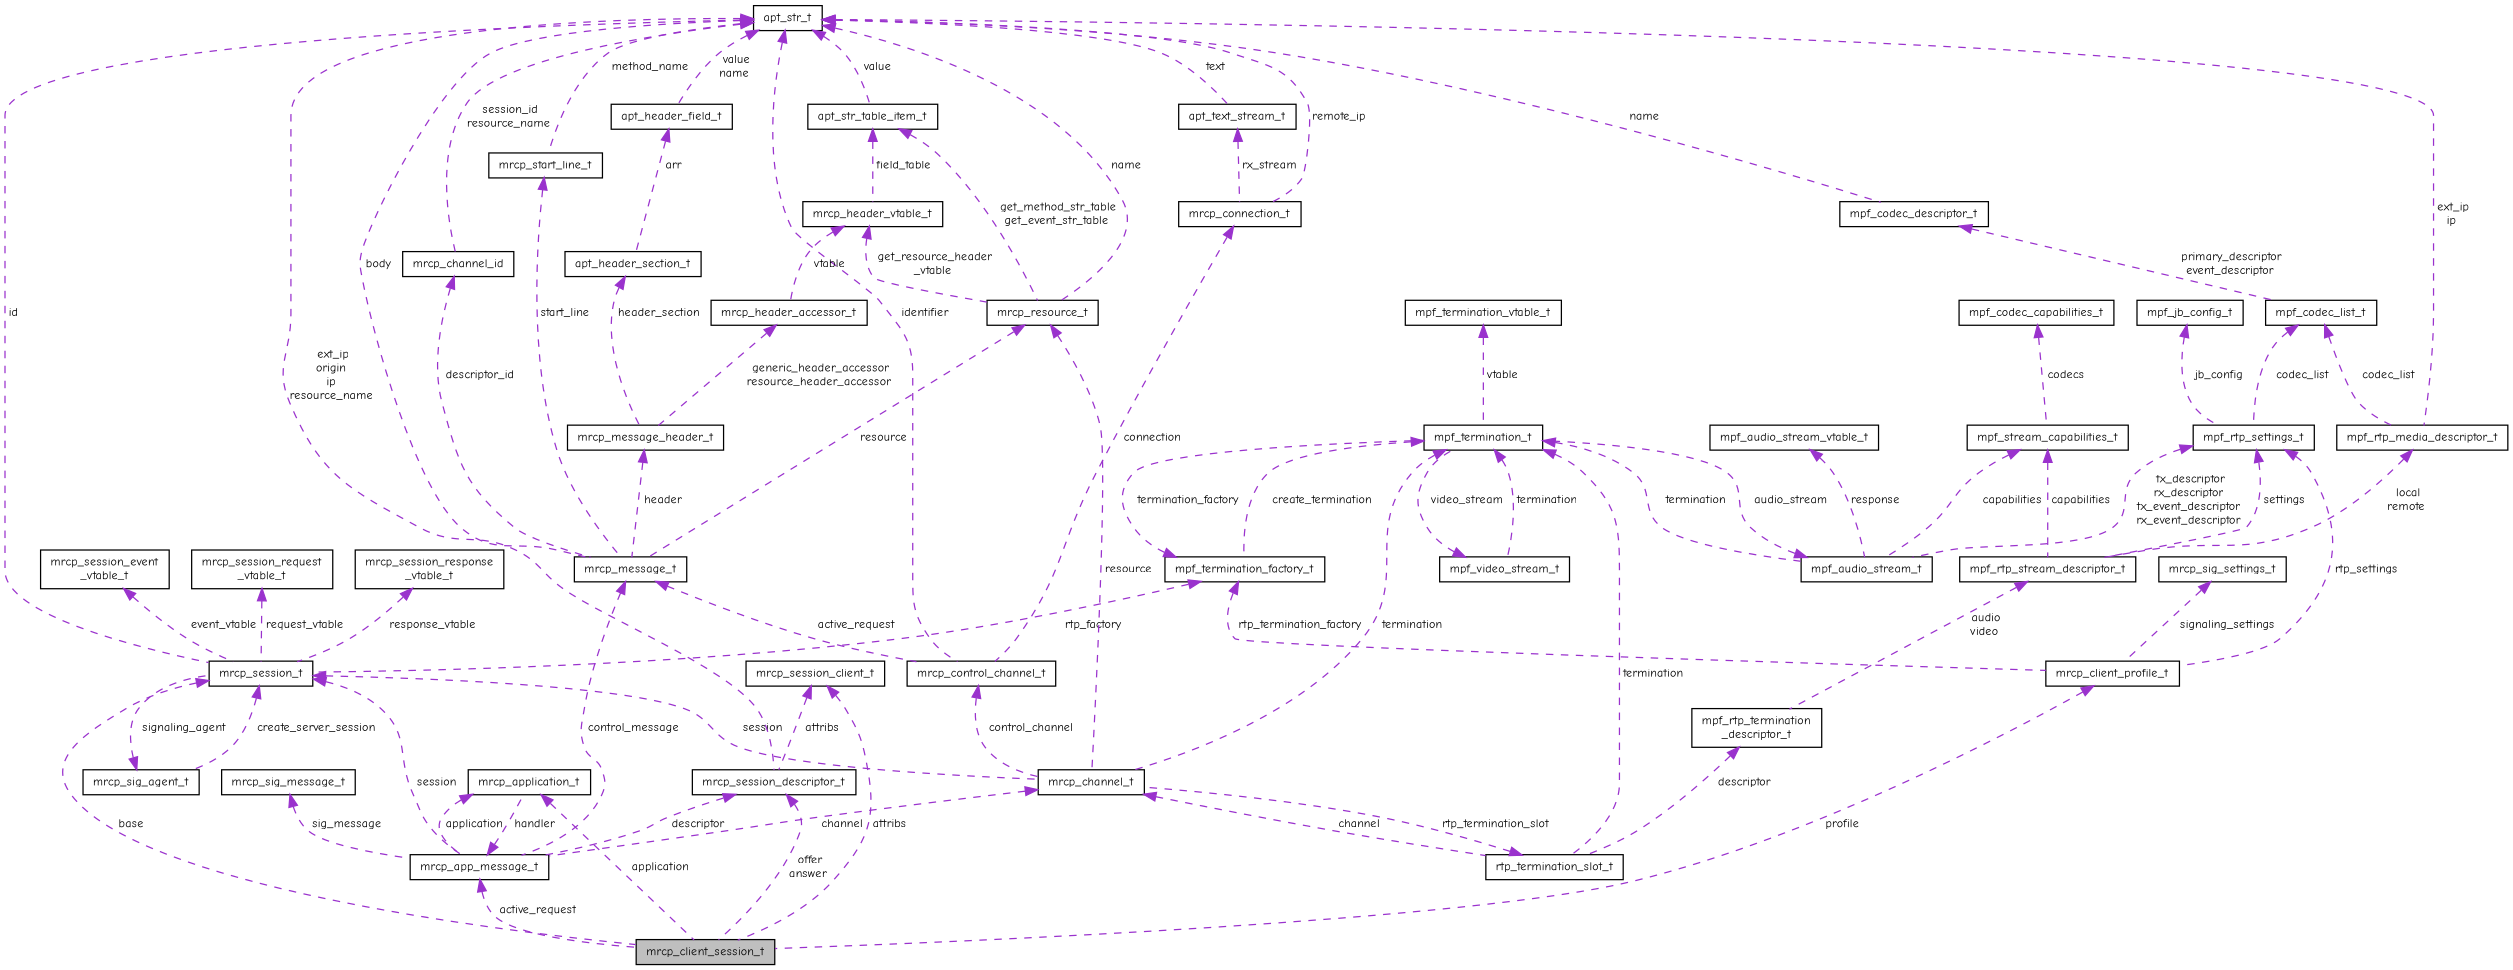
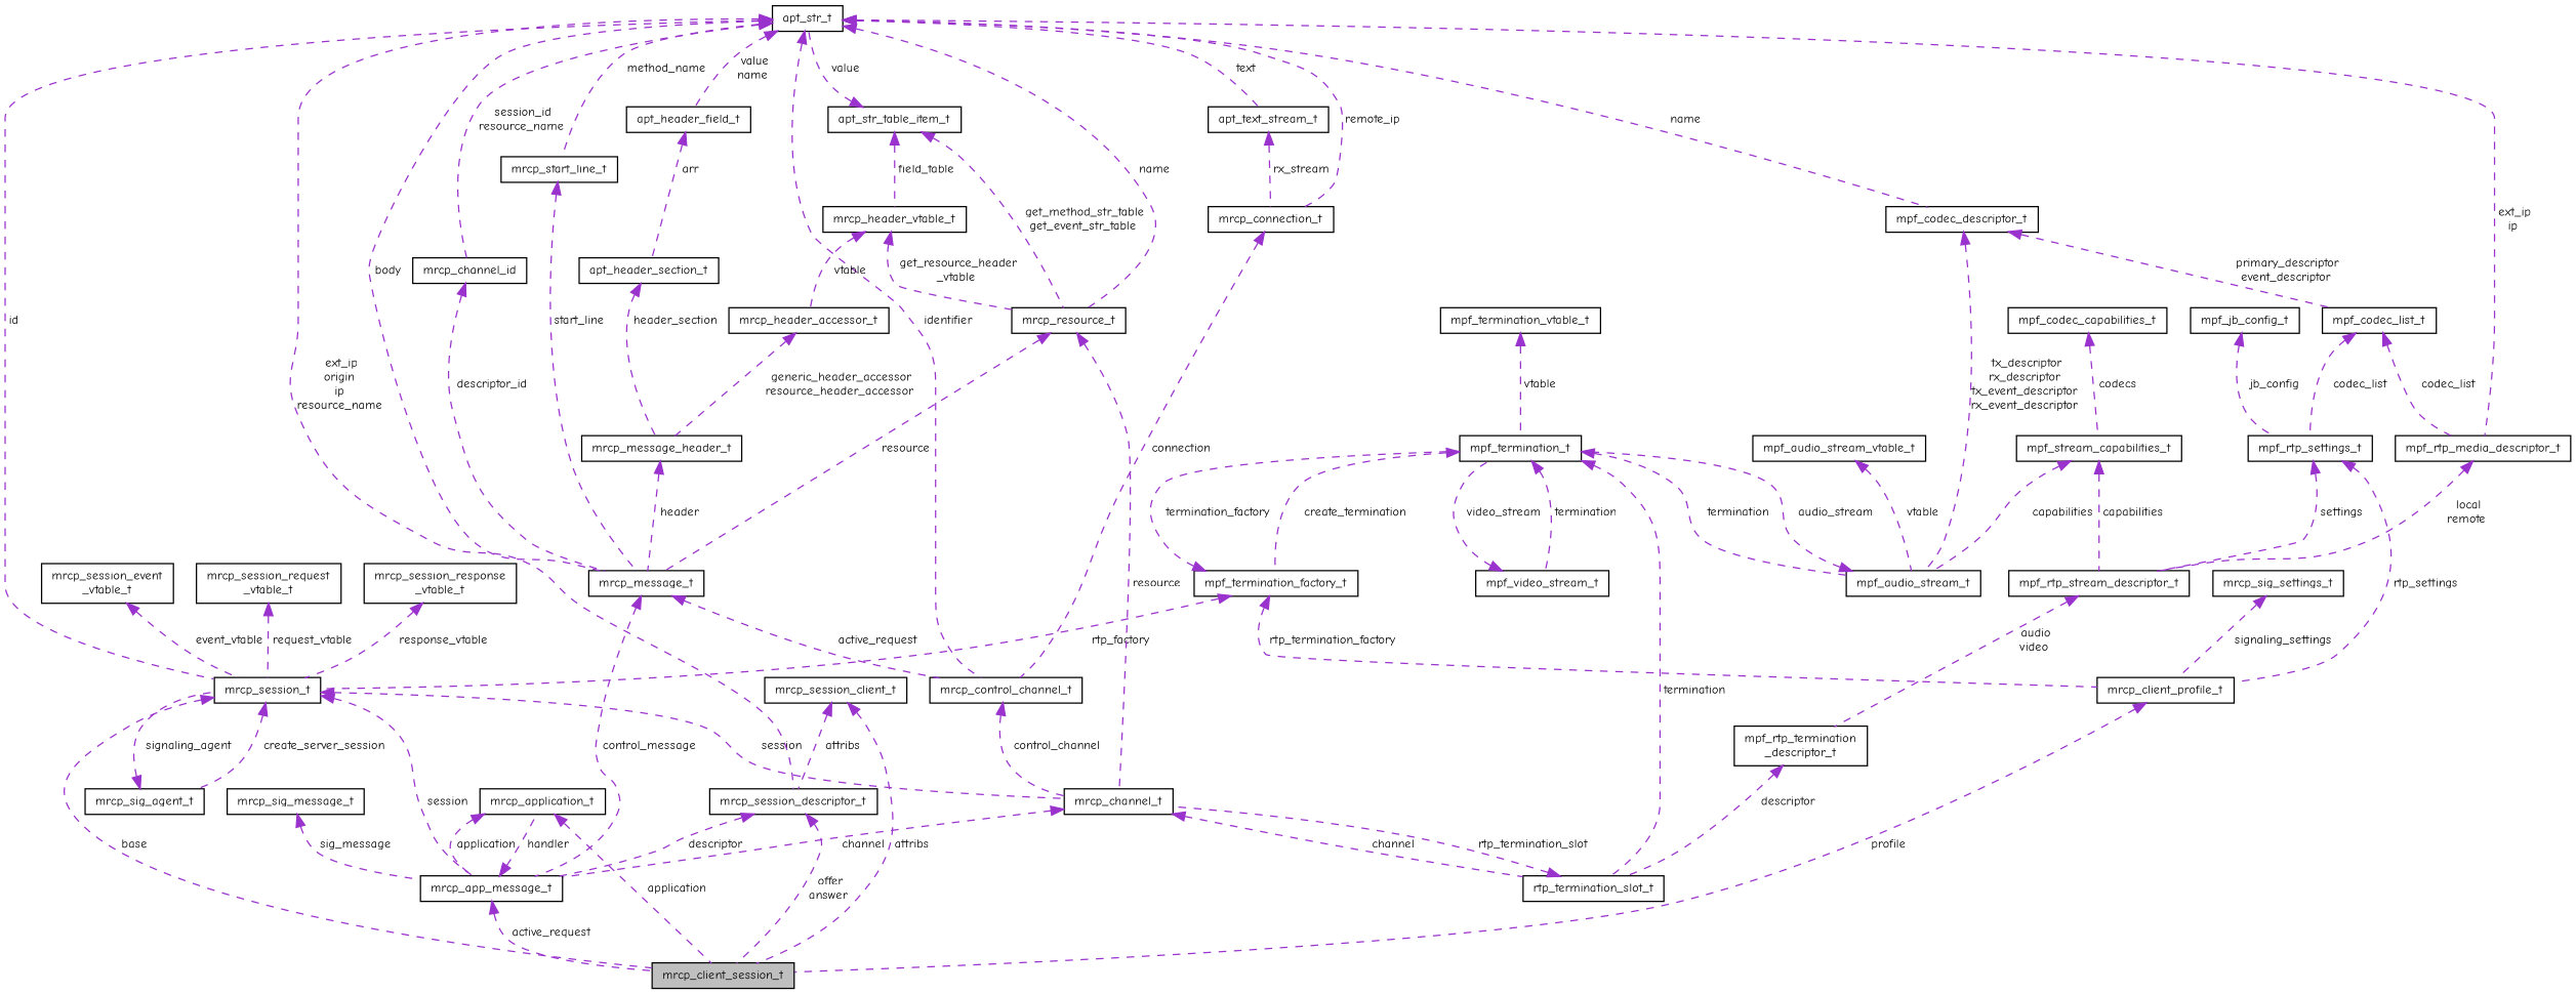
  digraph {
    fontname="Comic Neue"
    rankdir=TB
    node [color=black fillcolor=white fontname="Comic Neue" fontsize=10 shape=record style=filled]
    edge [color=darkorchid3 dir=back fontname="Comic Neue" fontsize=10 labelfontname=Helvetica labelfontsize=10 style=dashed]
    n1 [fillcolor=grey75 fontcolor=black height=0.2 label=mrcp_client_session_t width=0.4]
    n2 [height=0.2 label=mrcp_application_t width=0.4]
    n3 [height=0.2 label=mrcp_app_message_t width=0.4]
    n4 [height=0.2 label=mrcp_session_t width=0.4]
    n5 [height=0.2 label=mrcp_sig_agent_t width=0.4]
    n6 [height=0.2 label=mrcp_channel_t width=0.4]
    n7 [height=0.2 label=rtp_termination_slot_t width=0.4]
    n8 [height=0.2 label="mrcp_session_event\l_vtable_t" width=0.4]
    n9 [height=0.2 label=mpf_termination_factory_t width=0.4]
    n10 [height=0.2 label=mpf_termination_t width=0.4]
    n11 [height=0.2 label=mrcp_client_profile_t width=0.4]
    n12 [height=0.2 label=mpf_audio_stream_t width=0.4]
    n13 [height=0.2 label=mpf_video_stream_t width=0.4]
    n14 [height=0.2 label=mpf_termination_vtable_t width=0.4]
    n15 [height=0.2 label=mpf_audio_stream_vtable_t width=0.4]
    n16 [height=0.2 label=mpf_stream_capabilities_t width=0.4]
    n17 [height=0.2 label=mpf_rtp_stream_descriptor_t width=0.4]
    n18 [height=0.2 label="mpf_rtp_termination\l_descriptor_t" width=0.4]
    n19 [height=0.2 label=mpf_codec_capabilities_t width=0.4]
    n20 [height=0.2 label=mpf_codec_descriptor_t width=0.4]
    n21 [height=0.2 label=mpf_codec_list_t width=0.4]
    n22 [height=0.2 label=mpf_rtp_media_descriptor_t width=0.4]
    n23 [height=0.2 label=mpf_rtp_settings_t width=0.4]
    n24 [height=0.2 label=apt_str_t width=0.4]
    n25 [height=0.2 label=mrcp_message_t width=0.4]
    n26 [height=0.2 label=mrcp_start_line_t width=0.4]
    n27 [height=0.2 label=apt_header_field_t width=0.4]
    n28 [height=0.2 label=apt_str_table_item_t width=0.4]
    n29 [height=0.2 label=mrcp_resource_t width=0.4]
    n30 [height=0.2 label=mrcp_channel_id width=0.4]
    n31 [height=0.2 label=mrcp_session_descriptor_t width=0.4]
    n32 [height=0.2 label=mrcp_control_channel_t width=0.4]
    n33 [height=0.2 label=mrcp_connection_t width=0.4]
    n34 [height=0.2 label=apt_text_stream_t width=0.4]
    n35 [height=0.2 label=apt_header_section_t width=0.4]
    n36 [height=0.2 label=mrcp_header_vtable_t width=0.4]
    n37 [height=0.2 label="mrcp_session_request\l_vtable_t" width=0.4]
    n38 [height=0.2 label="mrcp_session_response\l_vtable_t" width=0.4]
    n39 [height=0.2 label=mrcp_message_header_t width=0.4]
    n40 [height=0.2 label=mrcp_header_accessor_t width=0.4]
    n41 [height=0.2 label=mrcp_session_client_t width=0.4]
    n42 [height=0.2 label=mpf_jb_config_t width=0.4]
    n43 [height=0.2 label=mrcp_sig_message_t width=0.4]
    n44 [height=0.2 label=mrcp_sig_settings_t width=0.4]
    n2 -> n1 [label=" application"]
    n2 -> n3 [label=" application"]
    n3 -> n1 [label=" active_request"]
    n3 -> n2 [label=" handler"]
    n4 -> n1 [label=" base"]
    n4 -> n3 [label=" session"]
    n4 -> n5 [label=" create_server_session"]
    n4 -> n6 [label=" session"]
    n5 -> n4 [label=" signaling_agent"]
    n6 -> n3 [label=" channel"]
    n6 -> n7 [label=" channel"]
    n7 -> n6 [label=" rtp_termination_slot"]
    n8 -> n4 [label=" event_vtable"]
    n9 -> n4 [label=" rtp_factory"]
    n9 -> n10 [label=" termination_factory"]
    n9 -> n11 [label=" rtp_termination_factory"]
-   n10 -> n6 [label=" termination"]
    n10 -> n7 [label=" termination"]
    n10 -> n9 [label=" create_termination"]
    n10 -> n12 [label=" termination"]
    n10 -> n13 [label=" termination"]
    n11 -> n1 [label=" profile"]
    n12 -> n10 [label=" audio_stream"]
    n13 -> n10 [label=" video_stream"]
    n14 -> n10 [label=" vtable"]
-   n15 -> n12 [label=" response"]
+   n15 -> n12 [label=" vtable"]
    n16 -> n12 [label=" capabilities"]
    n16 -> n17 [label=" capabilities"]
    n17 -> n18 [label=" audio\nvideo"]
    n18 -> n7 [label=" descriptor"]
    n19 -> n16 [label=" codecs"]
-   n23 -> n12 [label=" tx_descriptor\nrx_descriptor\ntx_event_descriptor\nrx_event_descriptor"]
+   n20 -> n12 [label=" tx_descriptor\nrx_descriptor\ntx_event_descriptor\nrx_event_descriptor"]
    n20 -> n21 [label=" primary_descriptor\nevent_descriptor"]
    n21 -> n22 [label=" codec_list"]
    n21 -> n23 [label=" codec_list"]
    n22 -> n17 [label=" local\nremote"]
    n23 -> n11 [label=" rtp_settings"]
    n23 -> n17 [label=" settings"]
    n24 -> n4 [label=" id"]
    n24 -> n20 [label=" name"]
    n24 -> n22 [label=" ext_ip\nip"]
    n24 -> n25 [label=" body"]
    n24 -> n26 [label=" method_name"]
    n24 -> n27 [label=" value\nname"]
-   n24 -> n28 [label=" value"]
+   n28 -> n24 [label=" value"]
    n24 -> n29 [label=" name"]
    n24 -> n30 [label=" session_id\nresource_name"]
    n24 -> n31 [label=" ext_ip\norigin\nip\nresource_name"]
    n24 -> n32 [label=" identifier"]
    n24 -> n33 [label=" remote_ip"]
    n24 -> n34 [label=" text"]
    n25 -> n3 [label=" control_message"]
    n25 -> n32 [label=" active_request"]
    n26 -> n25 [label=" start_line"]
    n27 -> n35 [label=" arr"]
    n28 -> n29 [label=" get_method_str_table\nget_event_str_table"]
    n28 -> n36 [label=" field_table"]
    n29 -> n6 [label=" resource"]
    n29 -> n25 [label=" resource"]
    n30 -> n25 [label=" descriptor_id"]
    n31 -> n1 [label=" offer\nanswer"]
    n31 -> n3 [label=" descriptor"]
    n32 -> n6 [label=" control_channel"]
    n33 -> n32 [label=" connection"]
    n34 -> n33 [label=" rx_stream"]
    n35 -> n39 [label=" header_section"]
    n36 -> n29 [label=" get_resource_header\l_vtable"]
    n36 -> n40 [label=" vtable"]
    n37 -> n4 [label=" request_vtable"]
    n38 -> n4 [label=" response_vtable"]
    n39 -> n25 [label=" header"]
    n40 -> n39 [label=" generic_header_accessor\nresource_header_accessor"]
    n41 -> n1 [label=" attribs"]
    n41 -> n31 [label=" attribs"]
    n42 -> n23 [label=" jb_config"]
    n43 -> n3 [label=" sig_message"]
    n44 -> n11 [label=" signaling_settings"]
  }
